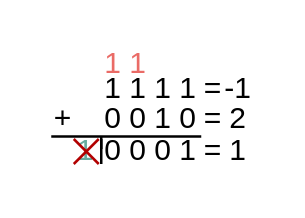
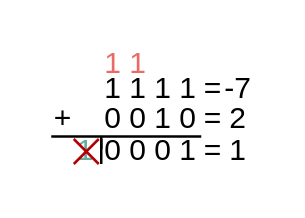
  <mxCell id="0" />
  <mxCell id="1" parent="0" />
  <mxCell id="2" value="1" style="text;html=1;strokeColor=none;fillColor=none;align=center;verticalAlign=middle;whiteSpace=wrap;rounded=0;" parent="1" vertex="1"><mxGeometry x="40" y="30" width="10" height="10" as="geometry" /></mxCell>
  <mxCell id="3" value="1" style="text;html=1;strokeColor=none;fillColor=none;align=center;verticalAlign=middle;whiteSpace=wrap;rounded=0;" parent="1" vertex="1"><mxGeometry x="50" y="30" width="10" height="10" as="geometry" /></mxCell>
  <mxCell id="4" value="1" style="text;html=1;strokeColor=none;fillColor=none;align=center;verticalAlign=middle;whiteSpace=wrap;rounded=0;" parent="1" vertex="1"><mxGeometry x="60" y="30" width="10" height="10" as="geometry" /></mxCell>
  <mxCell id="5" value="1" style="text;html=1;strokeColor=none;fillColor=none;align=center;verticalAlign=middle;whiteSpace=wrap;rounded=0;" parent="1" vertex="1"><mxGeometry x="70" y="30" width="10" height="10" as="geometry" /></mxCell>
  <mxCell id="6" value="0" style="text;html=1;strokeColor=none;fillColor=none;align=center;verticalAlign=middle;whiteSpace=wrap;rounded=0;" parent="1" vertex="1"><mxGeometry x="70" y="42" width="10" height="10" as="geometry" /></mxCell>
  <mxCell id="7" value="1" style="text;html=1;strokeColor=none;fillColor=none;align=center;verticalAlign=middle;whiteSpace=wrap;rounded=0;" parent="1" vertex="1"><mxGeometry x="60" y="42" width="10" height="10" as="geometry" /></mxCell>
  <mxCell id="8" value="0" style="text;html=1;strokeColor=none;fillColor=none;align=center;verticalAlign=middle;whiteSpace=wrap;rounded=0;" parent="1" vertex="1"><mxGeometry x="50" y="42" width="10" height="10" as="geometry" /></mxCell>
  <mxCell id="9" value="0" style="text;html=1;strokeColor=none;fillColor=none;align=center;verticalAlign=middle;whiteSpace=wrap;rounded=0;" parent="1" vertex="1"><mxGeometry x="40" y="42" width="10" height="10" as="geometry" /></mxCell>
  <mxCell id="10" value="1" style="text;html=1;strokeColor=none;fillColor=none;align=center;verticalAlign=middle;whiteSpace=wrap;rounded=0;" parent="1" vertex="1"><mxGeometry x="70" y="55" width="10" height="10" as="geometry" /></mxCell>
  <mxCell id="11" value="0" style="text;html=1;strokeColor=none;fillColor=none;align=center;verticalAlign=middle;whiteSpace=wrap;rounded=0;" parent="1" vertex="1"><mxGeometry x="60" y="55" width="10" height="10" as="geometry" /></mxCell>
  <mxCell id="12" value="0" style="text;html=1;strokeColor=none;fillColor=none;align=center;verticalAlign=middle;whiteSpace=wrap;rounded=0;" parent="1" vertex="1"><mxGeometry x="50" y="55" width="10" height="10" as="geometry" /></mxCell>
  <mxCell id="13" value="0" style="text;html=1;strokeColor=none;fillColor=none;align=center;verticalAlign=middle;whiteSpace=wrap;rounded=0;" parent="1" vertex="1"><mxGeometry x="40" y="55" width="10" height="10" as="geometry" /></mxCell>
  <mxCell id="14" value="" style="endArrow=none;html=1;rounded=0;entryX=1;entryY=0;entryDx=0;entryDy=0;" parent="1" edge="1"><mxGeometry width="50" height="50" relative="1" as="geometry"><mxPoint x="20" y="54" as="sourcePoint" /><mxPoint x="80" y="54" as="targetPoint" /></mxGeometry></mxCell>
  <mxCell id="15" value="+" style="text;html=1;strokeColor=none;fillColor=none;align=center;verticalAlign=middle;whiteSpace=wrap;rounded=0;" parent="1" vertex="1"><mxGeometry x="20" y="42" width="10" height="10" as="geometry" /></mxCell>
  <mxCell id="16" value="1" style="text;html=1;strokeColor=none;fillColor=none;align=center;verticalAlign=middle;whiteSpace=wrap;rounded=0;fontColor=#EA6B66;" parent="1" vertex="1"><mxGeometry x="40" y="20" width="10" height="10" as="geometry" /></mxCell>
  <mxCell id="17" value="1" style="text;html=1;strokeColor=none;fillColor=none;align=center;verticalAlign=middle;whiteSpace=wrap;rounded=0;fontColor=#EA6B66;" parent="1" vertex="1"><mxGeometry x="50" y="20" width="10" height="10" as="geometry" /></mxCell>
  <mxCell id="18" value="1" style="text;html=1;strokeColor=none;fillColor=none;align=center;verticalAlign=middle;whiteSpace=wrap;rounded=0;fontColor=#67AB9F;" parent="1" vertex="1"><mxGeometry x="29" y="55" width="10" height="10" as="geometry" /></mxCell>
  <mxCell id="19" value="" style="endArrow=none;html=1;rounded=0;fontColor=#EA6B66;entryX=1;entryY=0;entryDx=0;entryDy=0;exitX=1;exitY=1;exitDx=0;exitDy=0;" parent="1" edge="1"><mxGeometry width="50" height="50" relative="1" as="geometry"><mxPoint x="40" y="65" as="sourcePoint" /><mxPoint x="40" y="55" as="targetPoint" /><Array as="points"><mxPoint x="40" y="60" /></Array></mxGeometry></mxCell>
  <mxCell id="20" value="" style="endArrow=none;html=1;rounded=0;fontColor=#EA6B66;entryX=1;entryY=0;entryDx=0;entryDy=0;" parent="1" edge="1"><mxGeometry width="50" height="50" relative="1" as="geometry"><mxPoint x="40" y="59" as="sourcePoint" /><mxPoint x="40" y="54" as="targetPoint" /><Array as="points" /></mxGeometry></mxCell>
  <mxCell id="21" value="" style="endArrow=none;html=1;rounded=0;fontColor=#990000;entryX=1;entryY=0;entryDx=0;entryDy=0;exitX=0;exitY=1;exitDx=0;exitDy=0;fillColor=#e51400;strokeColor=#B20000;" parent="1" source="18" target="18" edge="1"><mxGeometry width="50" height="50" relative="1" as="geometry"><mxPoint x="-11" y="120" as="sourcePoint" /><mxPoint x="39" y="70" as="targetPoint" /></mxGeometry></mxCell>
  <mxCell id="22" value="" style="endArrow=none;html=1;rounded=0;fontColor=#990000;exitX=0;exitY=0;exitDx=0;exitDy=0;entryX=1;entryY=1;entryDx=0;entryDy=0;fillColor=#e51400;strokeColor=#B20000;" parent="1" source="18" target="18" edge="1"><mxGeometry width="50" height="50" relative="1" as="geometry"><mxPoint x="19" y="80" as="sourcePoint" /><mxPoint x="69" y="30" as="targetPoint" /></mxGeometry></mxCell>
  <mxCell id="23" value="=" style="text;html=1;strokeColor=none;fillColor=none;align=center;verticalAlign=middle;whiteSpace=wrap;rounded=0;" vertex="1" parent="1"><mxGeometry x="80" y="30" width="10" height="10" as="geometry" /></mxCell>
  <mxCell id="24" value="=" style="text;html=1;strokeColor=none;fillColor=none;align=center;verticalAlign=middle;whiteSpace=wrap;rounded=0;" vertex="1" parent="1"><mxGeometry x="80" y="42" width="10" height="10" as="geometry" /></mxCell>
- <mxCell id="25" value="-1" style="text;html=1;strokeColor=none;fillColor=none;align=center;verticalAlign=middle;whiteSpace=wrap;rounded=0;" vertex="1" parent="1"><mxGeometry x="90" y="30" width="10" height="10" as="geometry" /></mxCell>
+ <mxCell id="25" value="-7" style="text;html=1;strokeColor=none;fillColor=none;align=center;verticalAlign=middle;whiteSpace=wrap;rounded=0;" vertex="1" parent="1"><mxGeometry x="90" y="30" width="10" height="10" as="geometry" /></mxCell>
  <mxCell id="26" value="2" style="text;html=1;strokeColor=none;fillColor=none;align=center;verticalAlign=middle;whiteSpace=wrap;rounded=0;" vertex="1" parent="1"><mxGeometry x="90" y="42" width="10" height="10" as="geometry" /></mxCell>
  <mxCell id="27" value="=" style="text;html=1;strokeColor=none;fillColor=none;align=center;verticalAlign=middle;whiteSpace=wrap;rounded=0;" vertex="1" parent="1"><mxGeometry x="80" y="55" width="10" height="10" as="geometry" /></mxCell>
  <mxCell id="28" value="1" style="text;html=1;strokeColor=none;fillColor=none;align=center;verticalAlign=middle;whiteSpace=wrap;rounded=0;" vertex="1" parent="1"><mxGeometry x="90" y="55" width="10" height="10" as="geometry" /></mxCell>
